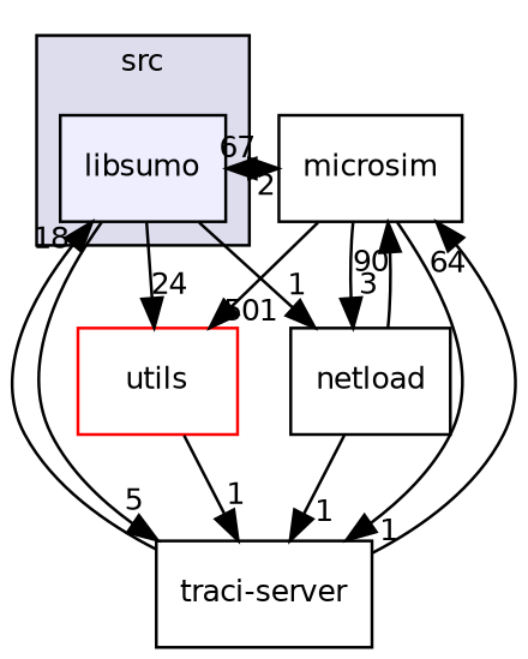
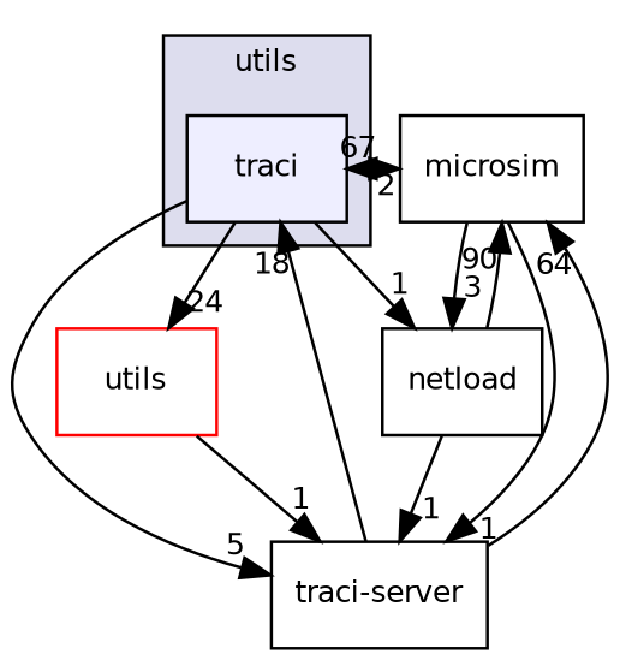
  digraph {
    compound=true
    node [fontname=Helvetica fontsize=10 shape=box style=filled]
    edge [headlabel=1 labeldistance=1.5 labelfontname=Helvetica labelfontsize=10]
-   n1 [fillcolor="#eeeeff" label=libsumo pencolor=black]
+   n1 [fillcolor="#eeeeff" label=traci pencolor=black]
    n2 [color=black fillcolor=white label=microsim]
    n3 [label="traci-server" style=""]
    n4 [label=netload style=""]
    n5 [color=red fillcolor=white label=utils]
    subgraph cluster_1 {
      bgcolor="#ddddee"
      fontname=Helvetica
      fontsize=10
-     label=src
+     label=utils
      pencolor=black
      n1
    }
    n1 -> n2 [headlabel=67]
    n1 -> n3 [headlabel=5]
    n1 -> n4
    n1 -> n5 [headlabel=24]
    n2 -> n1 [headlabel=2]
    n2 -> n3
    n2 -> n4 [headlabel=3]
-   n2 -> n5 [headlabel=501]
    n3 -> n1 [headlabel=18]
    n3 -> n2 [headlabel=64]
    n4 -> n2 [headlabel=90]
    n4 -> n3
    n5 -> n3
  }
